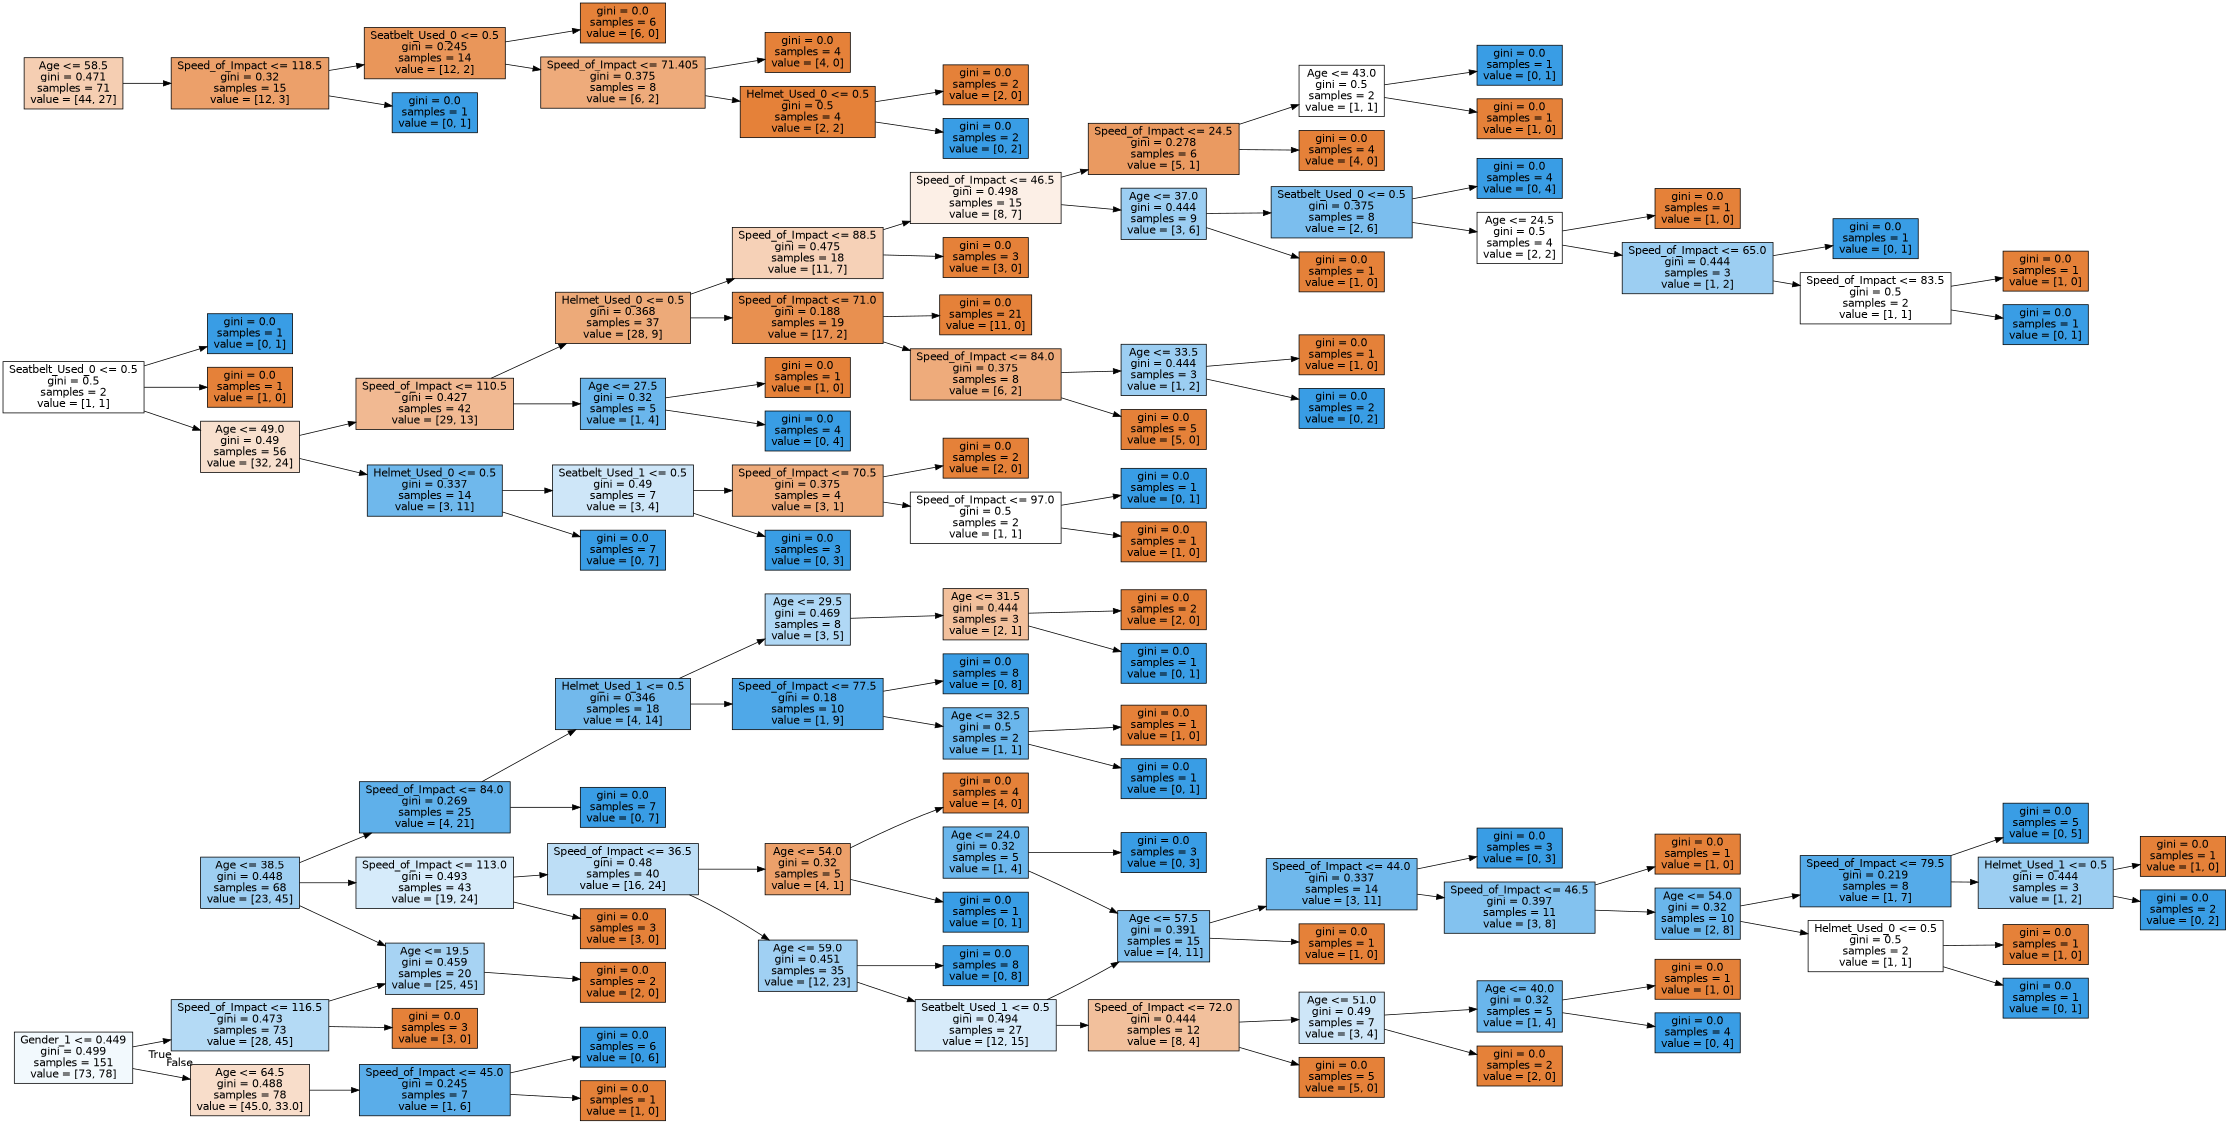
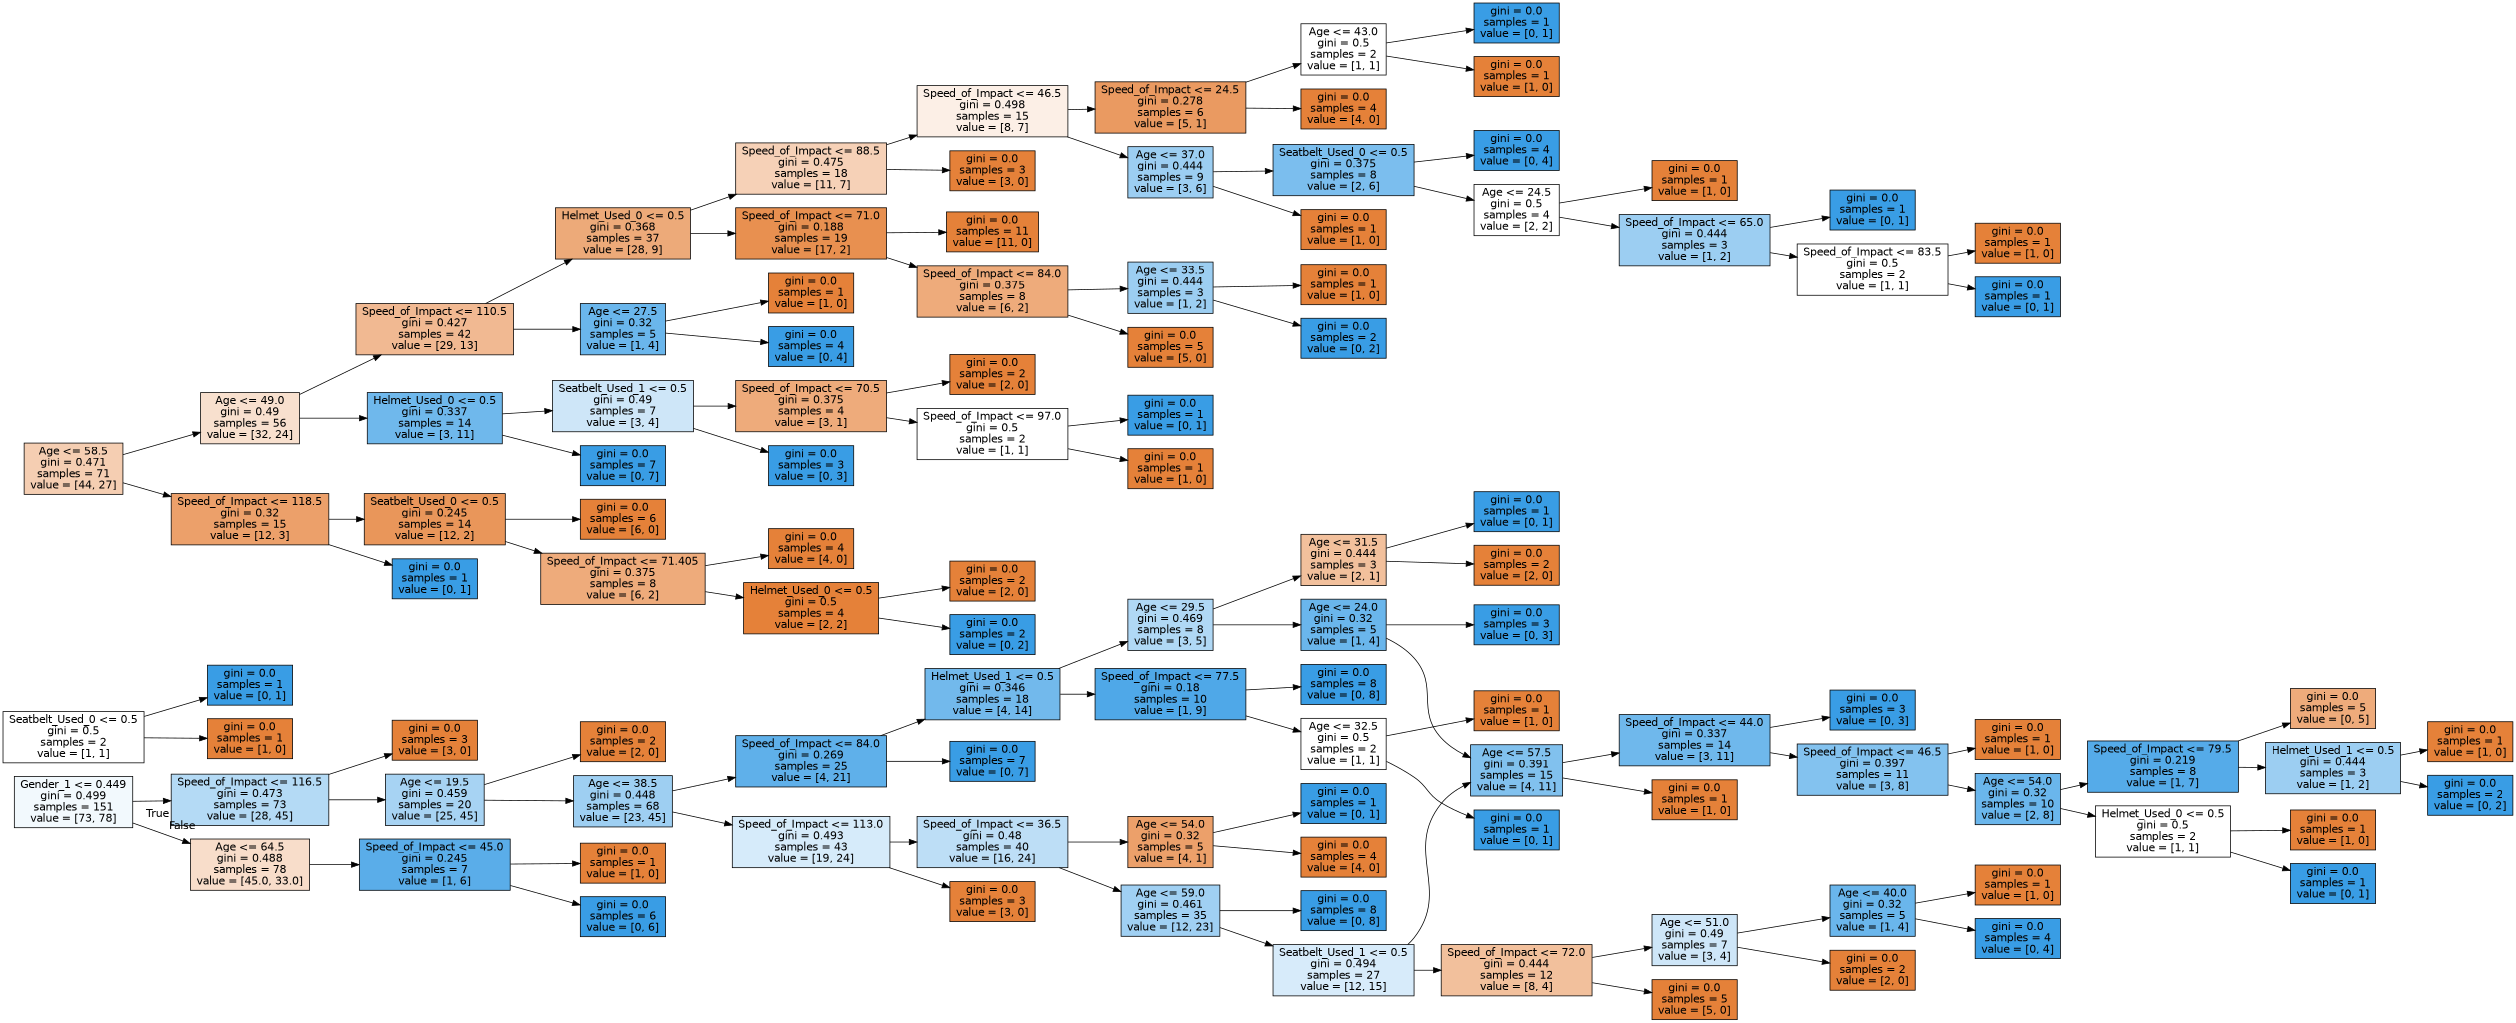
  digraph {
    rankdir=LR
    node [color=black fillcolor="#e58139" fontname=helvetica shape=box style=filled]
    edge [fontname=helvetica]
    n1 [fillcolor="#f2f9fd" label="Gender_1 <= 0.449\ngini = 0.499\nsamples = 151\nvalue = [73, 78]"]
    n2 [fillcolor="#b4daf5" label="Speed_of_Impact <= 116.5\ngini = 0.473\nsamples = 73\nvalue = [28, 45]"]
    n3 [fillcolor="#f8ddca" label="Age <= 64.5\ngini = 0.488\nsamples = 78\nvalue = [45.0, 33.0]"]
    n4 [fillcolor="#a7d3f3" label="Age <= 19.5\ngini = 0.459\nsamples = 20\nvalue = [25, 45]"]
    n5 [label="gini = 0.0\nsamples = 3\nvalue = [3, 0]"]
    n6 [fillcolor="#5aade9" label="Speed_of_Impact <= 45.0\ngini = 0.245\nsamples = 7\nvalue = [1, 6]"]
    n7 [label="gini = 0.0\nsamples = 2\nvalue = [2, 0]"]
    n8 [fillcolor="#9ecff2" label="Age <= 38.5\ngini = 0.448\nsamples = 68\nvalue = [23, 45]"]
    n9 [fillcolor="#5fb0ea" label="Speed_of_Impact <= 84.0\ngini = 0.269\nsamples = 25\nvalue = [4, 21]"]
    n10 [fillcolor="#d6ebfa" label="Speed_of_Impact <= 113.0\ngini = 0.493\nsamples = 43\nvalue = [19, 24]"]
    n11 [fillcolor="#72b9ec" label="Helmet_Used_1 <= 0.5\ngini = 0.346\nsamples = 18\nvalue = [4, 14]"]
    n12 [fillcolor="#399de5" label="gini = 0.0\nsamples = 7\nvalue = [0, 7]"]
    n13 [fillcolor="#bddef6" label="Speed_of_Impact <= 36.5\ngini = 0.48\nsamples = 40\nvalue = [16, 24]"]
    n14 [label="gini = 0.0\nsamples = 3\nvalue = [3, 0]"]
    n15 [fillcolor="#b0d8f5" label="Age <= 29.5\ngini = 0.469\nsamples = 8\nvalue = [3, 5]"]
    n16 [fillcolor="#4fa8e8" label="Speed_of_Impact <= 77.5\ngini = 0.18\nsamples = 10\nvalue = [1, 9]"]
    n17 [fillcolor="#6ab6ec" label="Age <= 24.0\ngini = 0.32\nsamples = 5\nvalue = [1, 4]"]
    n18 [fillcolor="#f2c09c" label="Age <= 31.5\ngini = 0.444\nsamples = 3\nvalue = [2, 1]"]
    n19 [fillcolor="#399de5" label="gini = 0.0\nsamples = 8\nvalue = [0, 8]"]
-   n20 [fillcolor="#6ab6ec" label="Age <= 32.5\ngini = 0.5\nsamples = 2\nvalue = [1, 1]"]
+   n20 [fillcolor="#ffffff" label="Age <= 32.5\ngini = 0.5\nsamples = 2\nvalue = [1, 1]"]
    n21 [fillcolor="#399de5" label="gini = 0.0\nsamples = 3\nvalue = [0, 3]"]
    n22 [fillcolor="#81c1ee" label="Age <= 57.5\ngini = 0.391\nsamples = 15\nvalue = [4, 11]"]
    n23 [label="gini = 0.0\nsamples = 2\nvalue = [2, 0]"]
    n24 [fillcolor="#399de5" label="gini = 0.0\nsamples = 1\nvalue = [0, 1]"]
    n25 [fillcolor="#ffffff" label="Seatbelt_Used_0 <= 0.5\ngini = 0.5\nsamples = 2\nvalue = [1, 1]"]
    n26 [fillcolor="#399de5" label="gini = 0.0\nsamples = 1\nvalue = [0, 1]"]
    n27 [label="gini = 0.0\nsamples = 1\nvalue = [1, 0]"]
    n28 [fillcolor="#399de5" label="gini = 0.0\nsamples = 1\nvalue = [0, 1]"]
    n29 [label="gini = 0.0\nsamples = 1\nvalue = [1, 0]"]
    n30 [fillcolor="#eca06a" label="Age <= 54.0\ngini = 0.32\nsamples = 5\nvalue = [4, 1]"]
-   n31 [fillcolor="#a0d0f3" label="Age <= 59.0\ngini = 0.451\nsamples = 35\nvalue = [12, 23]"]
+   n31 [fillcolor="#a0d0f3" label="Age <= 59.0\ngini = 0.461\nsamples = 35\nvalue = [12, 23]"]
    n32 [fillcolor="#399de5" label="gini = 0.0\nsamples = 1\nvalue = [0, 1]"]
    n33 [label="gini = 0.0\nsamples = 4\nvalue = [4, 0]"]
    n34 [fillcolor="#d7ebfa" label="Seatbelt_Used_1 <= 0.5\ngini = 0.494\nsamples = 27\nvalue = [12, 15]"]
    n35 [fillcolor="#399de5" label="gini = 0.0\nsamples = 8\nvalue = [0, 8]"]
    n36 [fillcolor="#f2c09c" label="Speed_of_Impact <= 72.0\ngini = 0.444\nsamples = 12\nvalue = [8, 4]"]
    n37 [fillcolor="#6fb8ec" label="Speed_of_Impact <= 44.0\ngini = 0.337\nsamples = 14\nvalue = [3, 11]"]
    n38 [label="gini = 0.0\nsamples = 1\nvalue = [1, 0]"]
    n39 [fillcolor="#cee6f8" label="Age <= 51.0\ngini = 0.49\nsamples = 7\nvalue = [3, 4]"]
    n40 [label="gini = 0.0\nsamples = 5\nvalue = [5, 0]"]
    n41 [fillcolor="#399de5" label="gini = 0.0\nsamples = 3\nvalue = [0, 3]"]
    n42 [fillcolor="#83c2ef" label="Speed_of_Impact <= 46.5\ngini = 0.397\nsamples = 11\nvalue = [3, 8]"]
    n43 [label="gini = 0.0\nsamples = 1\nvalue = [1, 0]"]
    n44 [fillcolor="#6ab6ec" label="Age <= 54.0\ngini = 0.32\nsamples = 10\nvalue = [2, 8]"]
    n45 [fillcolor="#55abe9" label="Speed_of_Impact <= 79.5\ngini = 0.219\nsamples = 8\nvalue = [1, 7]"]
    n46 [fillcolor="#ffffff" label="Helmet_Used_0 <= 0.5\ngini = 0.5\nsamples = 2\nvalue = [1, 1]"]
-   n47 [fillcolor="#399de5" label="gini = 0.0\nsamples = 5\nvalue = [0, 5]"]
+   n47 [fillcolor="#eeab7b" label="gini = 0.0\nsamples = 5\nvalue = [0, 5]"]
    n48 [fillcolor="#9ccef2" label="Helmet_Used_1 <= 0.5\ngini = 0.444\nsamples = 3\nvalue = [1, 2]"]
    n49 [label="gini = 0.0\nsamples = 1\nvalue = [1, 0]"]
    n50 [fillcolor="#399de5" label="gini = 0.0\nsamples = 1\nvalue = [0, 1]"]
    n51 [label="gini = 0.0\nsamples = 1\nvalue = [1, 0]"]
    n52 [fillcolor="#399de5" label="gini = 0.0\nsamples = 2\nvalue = [0, 2]"]
    n53 [fillcolor="#6ab6ec" label="Age <= 40.0\ngini = 0.32\nsamples = 5\nvalue = [1, 4]"]
    n54 [label="gini = 0.0\nsamples = 2\nvalue = [2, 0]"]
    n55 [label="gini = 0.0\nsamples = 1\nvalue = [1, 0]"]
    n56 [fillcolor="#399de5" label="gini = 0.0\nsamples = 4\nvalue = [0, 4]"]
    n57 [fillcolor="#f5ceb2" label="Age <= 58.5\ngini = 0.471\nsamples = 71\nvalue = [44, 27]"]
    n58 [fillcolor="#f8e0ce" label="Age <= 49.0\ngini = 0.49\nsamples = 56\nvalue = [32, 24]"]
    n59 [fillcolor="#eca06a" label="Speed_of_Impact <= 118.5\ngini = 0.32\nsamples = 15\nvalue = [12, 3]"]
    n60 [label="gini = 0.0\nsamples = 1\nvalue = [1, 0]"]
    n61 [fillcolor="#399de5" label="gini = 0.0\nsamples = 6\nvalue = [0, 6]"]
    n62 [fillcolor="#f1b992" label="Speed_of_Impact <= 110.5\ngini = 0.427\nsamples = 42\nvalue = [29, 13]"]
    n63 [fillcolor="#6fb8ec" label="Helmet_Used_0 <= 0.5\ngini = 0.337\nsamples = 14\nvalue = [3, 11]"]
    n64 [fillcolor="#e9965a" label="Seatbelt_Used_0 <= 0.5\ngini = 0.245\nsamples = 14\nvalue = [12, 2]"]
    n65 [fillcolor="#399de5" label="gini = 0.0\nsamples = 1\nvalue = [0, 1]"]
    n66 [fillcolor="#edaa79" label="Helmet_Used_0 <= 0.5\ngini = 0.368\nsamples = 37\nvalue = [28, 9]"]
    n67 [fillcolor="#6ab6ec" label="Age <= 27.5\ngini = 0.32\nsamples = 5\nvalue = [1, 4]"]
    n68 [fillcolor="#cee6f8" label="Seatbelt_Used_1 <= 0.5\ngini = 0.49\nsamples = 7\nvalue = [3, 4]"]
    n69 [fillcolor="#399de5" label="gini = 0.0\nsamples = 7\nvalue = [0, 7]"]
    n70 [fillcolor="#f6d1b7" label="Speed_of_Impact <= 88.5\ngini = 0.475\nsamples = 18\nvalue = [11, 7]"]
    n71 [fillcolor="#e89050" label="Speed_of_Impact <= 71.0\ngini = 0.188\nsamples = 19\nvalue = [17, 2]"]
    n72 [label="gini = 0.0\nsamples = 1\nvalue = [1, 0]"]
    n73 [fillcolor="#399de5" label="gini = 0.0\nsamples = 4\nvalue = [0, 4]"]
    n74 [fillcolor="#fcefe6" label="Speed_of_Impact <= 46.5\ngini = 0.498\nsamples = 15\nvalue = [8, 7]"]
    n75 [label="gini = 0.0\nsamples = 3\nvalue = [3, 0]"]
-   n76 [label="gini = 0.0\nsamples = 21\nvalue = [11, 0]"]
+   n76 [label="gini = 0.0\nsamples = 11\nvalue = [11, 0]"]
    n77 [fillcolor="#eeab7b" label="Speed_of_Impact <= 84.0\ngini = 0.375\nsamples = 8\nvalue = [6, 2]"]
    n78 [fillcolor="#ea9a61" label="Speed_of_Impact <= 24.5\ngini = 0.278\nsamples = 6\nvalue = [5, 1]"]
    n79 [fillcolor="#9ccef2" label="Age <= 37.0\ngini = 0.444\nsamples = 9\nvalue = [3, 6]"]
    n80 [fillcolor="#ffffff" label="Age <= 43.0\ngini = 0.5\nsamples = 2\nvalue = [1, 1]"]
    n81 [label="gini = 0.0\nsamples = 4\nvalue = [4, 0]"]
    n82 [fillcolor="#7bbeee" label="Seatbelt_Used_0 <= 0.5\ngini = 0.375\nsamples = 8\nvalue = [2, 6]"]
    n83 [label="gini = 0.0\nsamples = 1\nvalue = [1, 0]"]
    n84 [fillcolor="#399de5" label="gini = 0.0\nsamples = 1\nvalue = [0, 1]"]
    n85 [label="gini = 0.0\nsamples = 1\nvalue = [1, 0]"]
    n86 [fillcolor="#399de5" label="gini = 0.0\nsamples = 4\nvalue = [0, 4]"]
    n87 [fillcolor="#ffffff" label="Age <= 24.5\ngini = 0.5\nsamples = 4\nvalue = [2, 2]"]
    n88 [label="gini = 0.0\nsamples = 1\nvalue = [1, 0]"]
    n89 [fillcolor="#9ccef2" label="Speed_of_Impact <= 65.0\ngini = 0.444\nsamples = 3\nvalue = [1, 2]"]
    n90 [fillcolor="#399de5" label="gini = 0.0\nsamples = 1\nvalue = [0, 1]"]
    n91 [fillcolor="#ffffff" label="Speed_of_Impact <= 83.5\ngini = 0.5\nsamples = 2\nvalue = [1, 1]"]
    n92 [label="gini = 0.0\nsamples = 1\nvalue = [1, 0]"]
    n93 [fillcolor="#399de5" label="gini = 0.0\nsamples = 1\nvalue = [0, 1]"]
    n94 [fillcolor="#9ccef2" label="Age <= 33.5\ngini = 0.444\nsamples = 3\nvalue = [1, 2]"]
    n95 [label="gini = 0.0\nsamples = 5\nvalue = [5, 0]"]
    n96 [label="gini = 0.0\nsamples = 1\nvalue = [1, 0]"]
    n97 [fillcolor="#399de5" label="gini = 0.0\nsamples = 2\nvalue = [0, 2]"]
    n98 [fillcolor="#eeab7b" label="Speed_of_Impact <= 70.5\ngini = 0.375\nsamples = 4\nvalue = [3, 1]"]
    n99 [fillcolor="#399de5" label="gini = 0.0\nsamples = 3\nvalue = [0, 3]"]
    n100 [label="gini = 0.0\nsamples = 2\nvalue = [2, 0]"]
    n101 [fillcolor="#ffffff" label="Speed_of_Impact <= 97.0\ngini = 0.5\nsamples = 2\nvalue = [1, 1]"]
    n102 [fillcolor="#399de5" label="gini = 0.0\nsamples = 1\nvalue = [0, 1]"]
    n103 [label="gini = 0.0\nsamples = 1\nvalue = [1, 0]"]
    n104 [label="gini = 0.0\nsamples = 6\nvalue = [6, 0]"]
    n105 [fillcolor="#eeab7b" label="Speed_of_Impact <= 71.405\ngini = 0.375\nsamples = 8\nvalue = [6, 2]"]
    n106 [label="gini = 0.0\nsamples = 4\nvalue = [4, 0]"]
    n107 [label="Helmet_Used_0 <= 0.5\ngini = 0.5\nsamples = 4\nvalue = [2, 2]"]
    n108 [label="gini = 0.0\nsamples = 2\nvalue = [2, 0]"]
    n109 [fillcolor="#399de5" label="gini = 0.0\nsamples = 2\nvalue = [0, 2]"]
    n1 -> n2 [headlabel=True labelangle=45 labeldistance=2.5]
    n1 -> n3 [headlabel=False labelangle=-45 labeldistance=2.5]
    n2 -> n4
    n2 -> n5
    n3 -> n6
    n4 -> n7
-   n8 -> n4
+   n4 -> n8
    n6 -> n60
    n6 -> n61
    n8 -> n9
    n8 -> n10
    n9 -> n11
    n9 -> n12
    n10 -> n13
    n10 -> n14
    n11 -> n15
    n11 -> n16
    n13 -> n30
    n13 -> n31
+   n15 -> n17
    n15 -> n18
    n16 -> n19
    n16 -> n20
    n17 -> n21
    n17 -> n22
    n18 -> n23
    n18 -> n24
    n20 -> n28
    n20 -> n29
    n22 -> n37
    n22 -> n38
    n25 -> n26
    n25 -> n27
    n30 -> n32
    n30 -> n33
    n31 -> n34
    n31 -> n35
    n34 -> n22
    n34 -> n36
    n36 -> n39
    n36 -> n40
    n37 -> n41
    n37 -> n42
    n39 -> n53
    n39 -> n54
    n42 -> n43
    n42 -> n44
    n44 -> n45
    n44 -> n46
    n45 -> n47
    n45 -> n48
    n46 -> n49
    n46 -> n50
    n48 -> n51
    n48 -> n52
    n53 -> n55
    n53 -> n56
-   n25 -> n58
+   n57 -> n58
    n57 -> n59
    n58 -> n62
    n58 -> n63
    n59 -> n64
    n59 -> n65
    n62 -> n66
    n62 -> n67
    n63 -> n68
    n63 -> n69
    n64 -> n104
    n64 -> n105
    n66 -> n70
    n66 -> n71
    n67 -> n72
    n67 -> n73
    n68 -> n98
    n68 -> n99
    n70 -> n74
    n70 -> n75
    n71 -> n76
    n71 -> n77
    n74 -> n78
    n74 -> n79
    n77 -> n94
    n77 -> n95
    n78 -> n80
    n78 -> n81
    n79 -> n82
    n79 -> n83
    n80 -> n84
    n80 -> n85
    n82 -> n86
    n82 -> n87
    n87 -> n88
    n87 -> n89
    n89 -> n90
    n89 -> n91
    n91 -> n92
    n91 -> n93
    n94 -> n96
    n94 -> n97
    n98 -> n100
    n98 -> n101
    n101 -> n102
    n101 -> n103
    n105 -> n106
    n105 -> n107
    n107 -> n108
    n107 -> n109
  }
